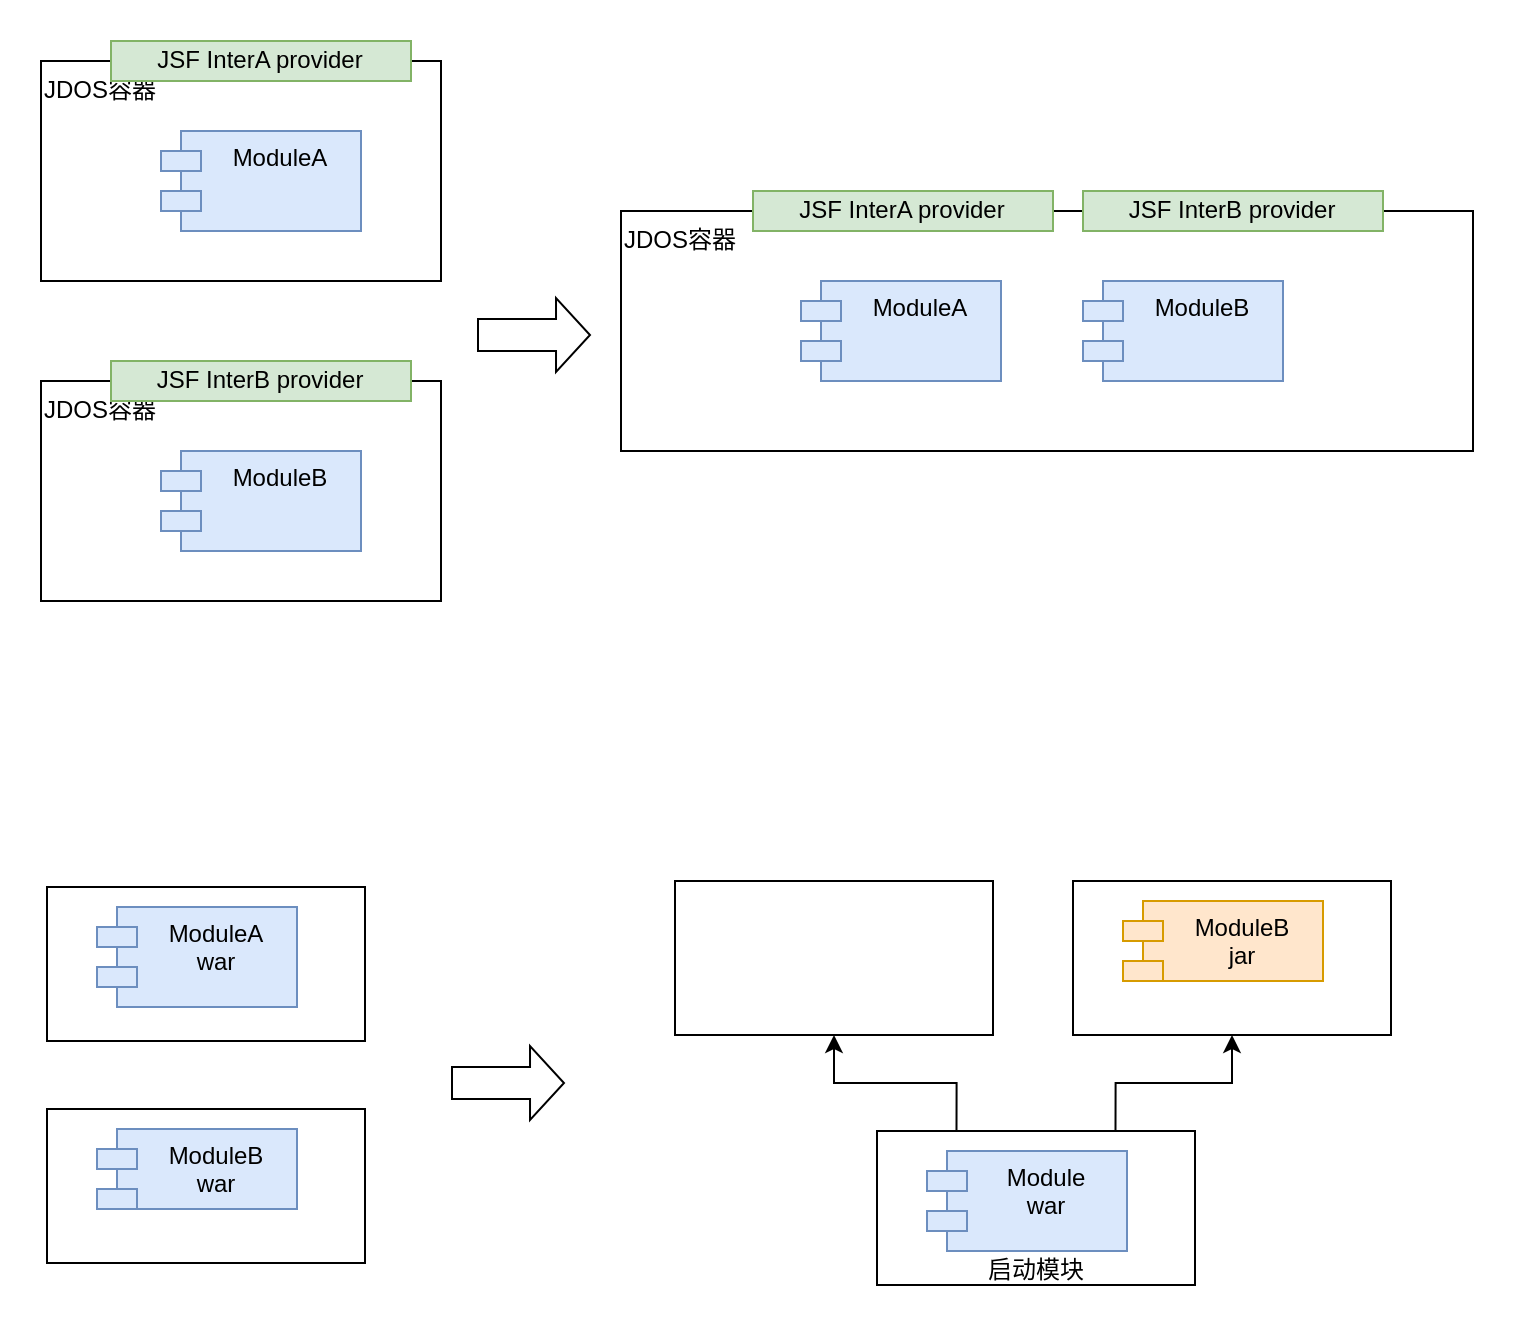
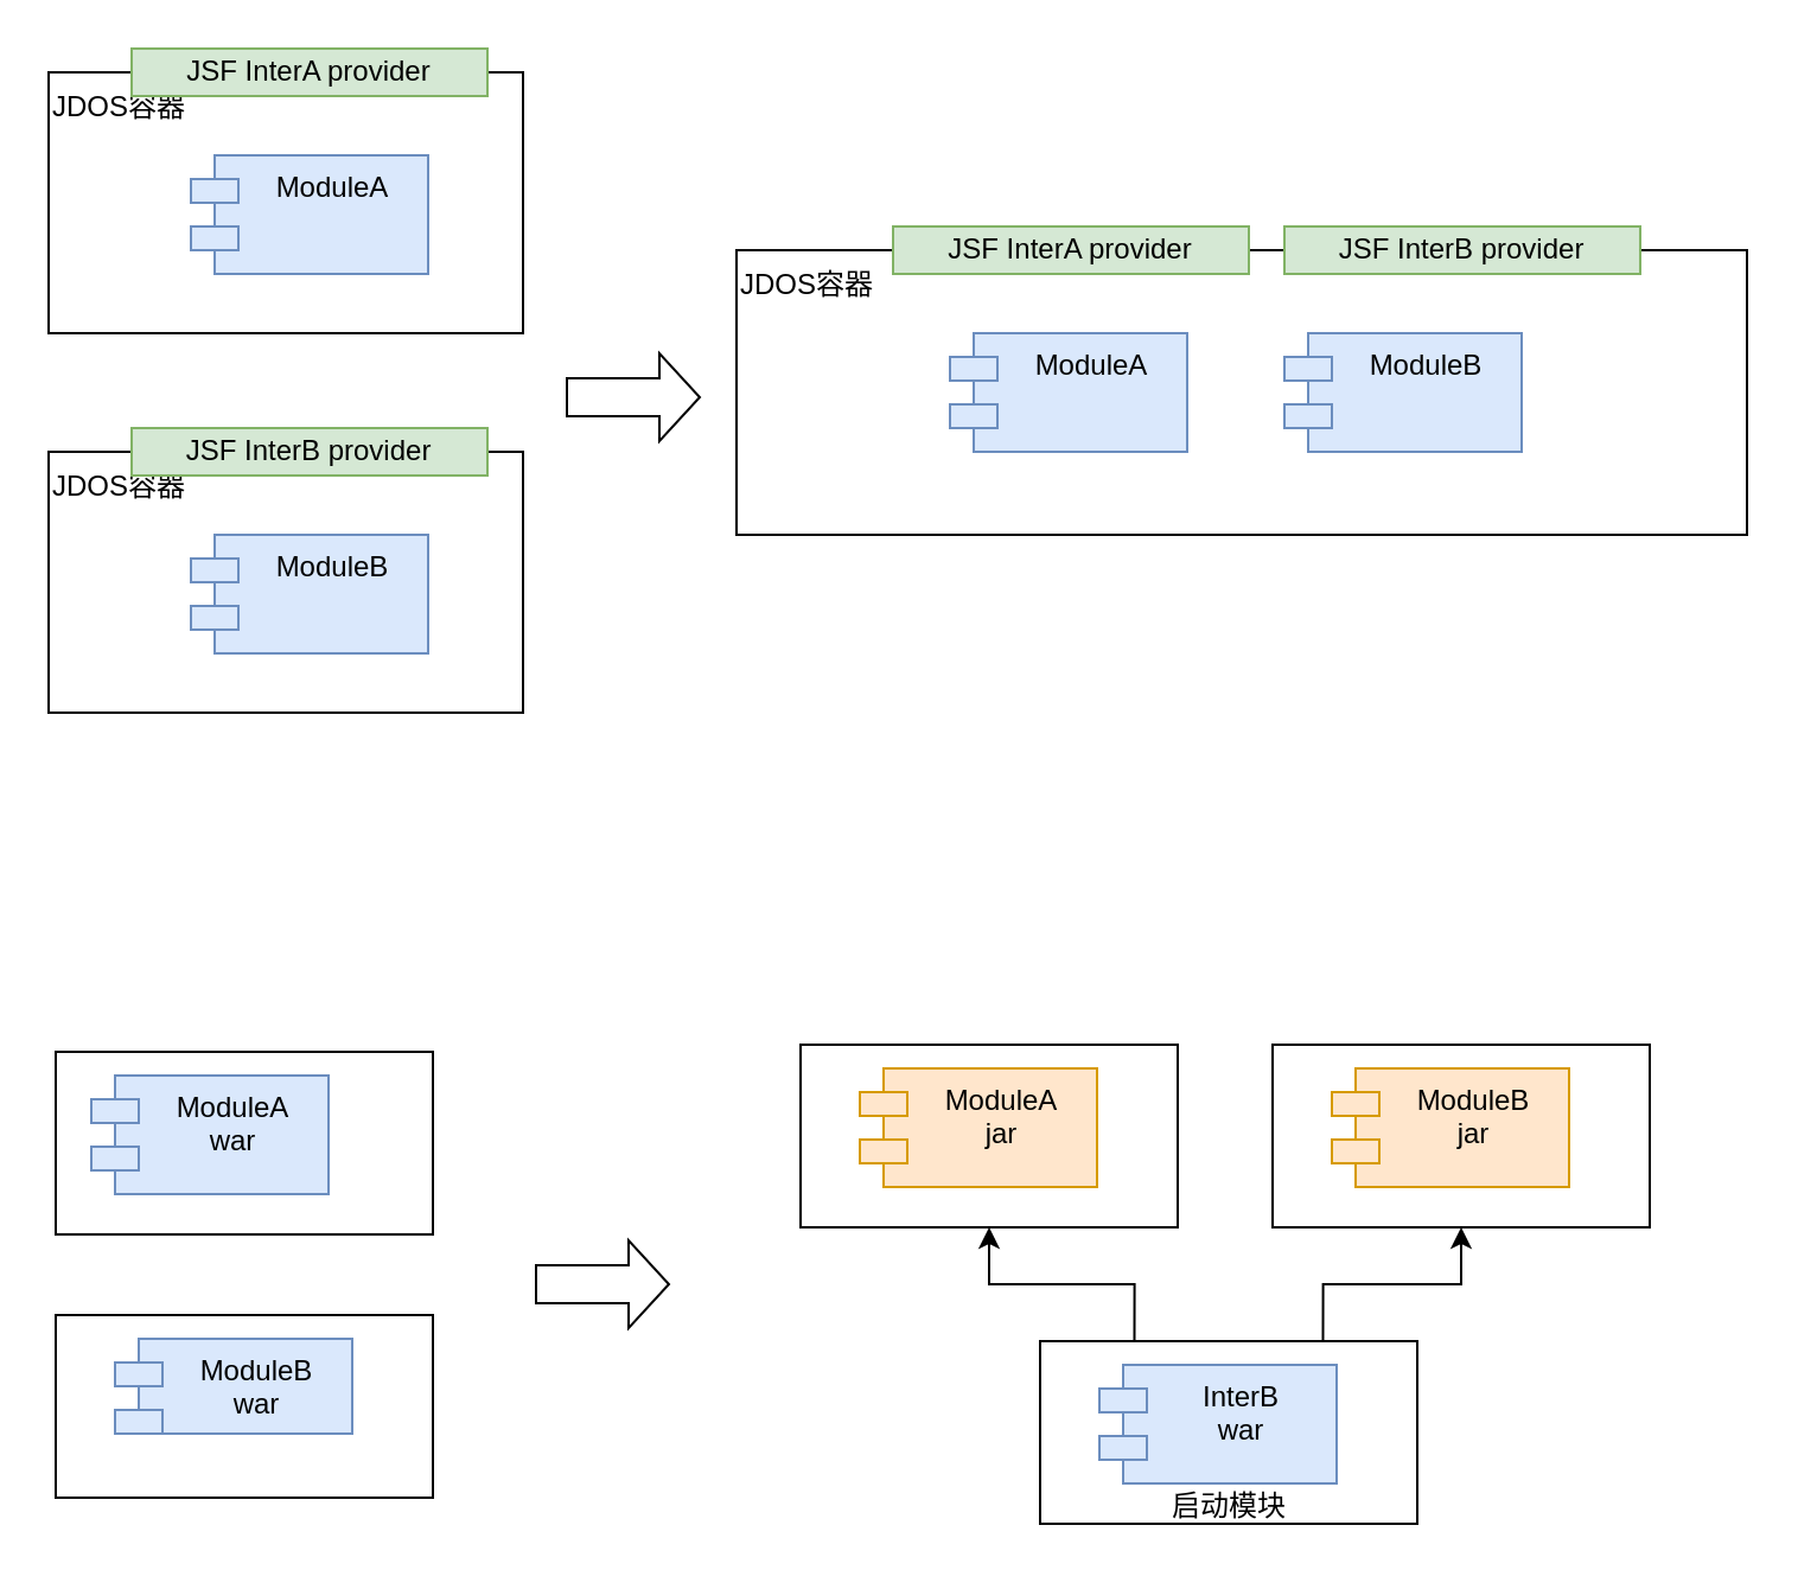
  <mxCell id="0" />
  <mxCell id="1" parent="0" />
  <mxCell id="2" value="" style="html=1;" parent="1" vertex="1"><mxGeometry x="20" y="30" width="200" height="110" as="geometry" /></mxCell>
  <mxCell id="3" value="ModuleA" style="shape=module;align=left;spacingLeft=20;align=center;verticalAlign=top;fillColor=#dae8fc;strokeColor=#6c8ebf;" parent="1" vertex="1"><mxGeometry x="80" y="65" width="100" height="50" as="geometry" /></mxCell>
  <mxCell id="4" value="JDOS容器" style="text;html=1;strokeColor=none;fillColor=none;align=center;verticalAlign=middle;whiteSpace=wrap;rounded=0;" parent="1" vertex="1"><mxGeometry x="20" y="30" width="60" height="30" as="geometry" /></mxCell>
  <mxCell id="5" value="JSF InterA provider" style="rounded=0;whiteSpace=wrap;html=1;fillColor=#d5e8d4;strokeColor=#82b366;" parent="1" vertex="1"><mxGeometry x="55" y="20" width="150" height="20" as="geometry" /></mxCell>
  <mxCell id="6" value="" style="html=1;" parent="1" vertex="1"><mxGeometry x="20" y="190" width="200" height="110" as="geometry" /></mxCell>
  <mxCell id="7" value="ModuleB" style="shape=module;align=left;spacingLeft=20;align=center;verticalAlign=top;fillColor=#dae8fc;strokeColor=#6c8ebf;" parent="1" vertex="1"><mxGeometry x="80" y="225" width="100" height="50" as="geometry" /></mxCell>
  <mxCell id="8" value="JDOS容器" style="text;html=1;strokeColor=none;fillColor=none;align=center;verticalAlign=middle;whiteSpace=wrap;rounded=0;" parent="1" vertex="1"><mxGeometry x="20" y="190" width="60" height="30" as="geometry" /></mxCell>
  <mxCell id="9" value="JSF InterB provider" style="rounded=0;whiteSpace=wrap;html=1;fillColor=#d5e8d4;strokeColor=#82b366;" parent="1" vertex="1"><mxGeometry x="55" y="180" width="150" height="20" as="geometry" /></mxCell>
  <mxCell id="10" value="" style="html=1;" parent="1" vertex="1"><mxGeometry x="310" y="105" width="426" height="120" as="geometry" /></mxCell>
  <mxCell id="11" value="ModuleA" style="shape=module;align=left;spacingLeft=20;align=center;verticalAlign=top;fillColor=#dae8fc;strokeColor=#6c8ebf;" parent="1" vertex="1"><mxGeometry x="400" y="140" width="100" height="50" as="geometry" /></mxCell>
  <mxCell id="12" value="JDOS容器" style="text;html=1;strokeColor=none;fillColor=none;align=center;verticalAlign=middle;whiteSpace=wrap;rounded=0;" parent="1" vertex="1"><mxGeometry x="310" y="105" width="60" height="30" as="geometry" /></mxCell>
  <mxCell id="13" value="JSF InterA provider" style="rounded=0;whiteSpace=wrap;html=1;fillColor=#d5e8d4;strokeColor=#82b366;" parent="1" vertex="1"><mxGeometry x="376" y="95" width="150" height="20" as="geometry" /></mxCell>
  <mxCell id="14" value="ModuleB" style="shape=module;align=left;spacingLeft=20;align=center;verticalAlign=top;fillColor=#dae8fc;strokeColor=#6c8ebf;" parent="1" vertex="1"><mxGeometry x="541" y="140" width="100" height="50" as="geometry" /></mxCell>
  <mxCell id="15" value="JSF InterB provider" style="rounded=0;whiteSpace=wrap;html=1;fillColor=#d5e8d4;strokeColor=#82b366;" parent="1" vertex="1"><mxGeometry x="541" y="95" width="150" height="20" as="geometry" /></mxCell>
  <mxCell id="16" value="" style="rounded=0;whiteSpace=wrap;html=1;" vertex="1" parent="1"><mxGeometry x="23" y="443" width="159" height="77" as="geometry" /></mxCell>
- <mxCell id="17" value="ModuleA&#10;war" style="shape=module;align=left;spacingLeft=20;align=center;verticalAlign=top;fillColor=#dae8fc;strokeColor=#6c8ebf;" vertex="1" parent="1"><mxGeometry x="48" y="453" width="100" height="50" as="geometry" /></mxCell>
+ <mxCell id="17" value="ModuleA&#10;war" style="shape=module;align=left;spacingLeft=20;align=center;verticalAlign=top;fillColor=#dae8fc;strokeColor=#6c8ebf;" vertex="1" parent="1"><mxGeometry x="38" y="453" width="100" height="50" as="geometry" /></mxCell>
  <mxCell id="18" value="" style="rounded=0;whiteSpace=wrap;html=1;" vertex="1" parent="1"><mxGeometry x="23" y="554" width="159" height="77" as="geometry" /></mxCell>
  <mxCell id="19" value="ModuleB&#10;war" style="shape=module;align=left;spacingLeft=20;align=center;verticalAlign=top;fillColor=#dae8fc;strokeColor=#6c8ebf;" vertex="1" parent="1"><mxGeometry x="48" y="564" width="100" height="40" as="geometry" /></mxCell>
  <mxCell id="20" value="" style="rounded=0;whiteSpace=wrap;html=1;" vertex="1" parent="1"><mxGeometry x="337" y="440" width="159" height="77" as="geometry" /></mxCell>
+ <mxCell id="21" value="ModuleA&#10;jar" style="shape=module;align=left;spacingLeft=20;align=center;verticalAlign=top;fillColor=#ffe6cc;strokeColor=#d79b00;" vertex="1" parent="1"><mxGeometry x="362" y="450" width="100" height="50" as="geometry" /></mxCell>
  <mxCell id="22" value="" style="rounded=0;whiteSpace=wrap;html=1;" vertex="1" parent="1"><mxGeometry x="536" y="440" width="159" height="77" as="geometry" /></mxCell>
- <mxCell id="23" value="ModuleB&#10;jar" style="shape=module;align=left;spacingLeft=20;align=center;verticalAlign=top;fillColor=#ffe6cc;strokeColor=#d79b00;" vertex="1" parent="1"><mxGeometry x="561" y="450" width="100" height="40" as="geometry" /></mxCell>
+ <mxCell id="23" value="ModuleB&#10;jar" style="shape=module;align=left;spacingLeft=20;align=center;verticalAlign=top;fillColor=#ffe6cc;strokeColor=#d79b00;" vertex="1" parent="1"><mxGeometry x="561" y="450" width="100" height="50" as="geometry" /></mxCell>
  <mxCell id="24" style="edgeStyle=orthogonalEdgeStyle;rounded=0;orthogonalLoop=1;jettySize=auto;html=1;exitX=0.25;exitY=0;exitDx=0;exitDy=0;" edge="1" parent="1" source="26" target="20"><mxGeometry relative="1" as="geometry" /></mxCell>
  <mxCell id="25" style="edgeStyle=orthogonalEdgeStyle;rounded=0;orthogonalLoop=1;jettySize=auto;html=1;exitX=0.75;exitY=0;exitDx=0;exitDy=0;" edge="1" parent="1" source="26" target="22"><mxGeometry relative="1" as="geometry" /></mxCell>
  <mxCell id="26" value="" style="rounded=0;whiteSpace=wrap;html=1;" vertex="1" parent="1"><mxGeometry x="438" y="565" width="159" height="77" as="geometry" /></mxCell>
- <mxCell id="27" value="Module&#10;war" style="shape=module;align=left;spacingLeft=20;align=center;verticalAlign=top;fillColor=#dae8fc;strokeColor=#6c8ebf;" vertex="1" parent="1"><mxGeometry x="463" y="575" width="100" height="50" as="geometry" /></mxCell>
+ <mxCell id="27" value="InterB&#10;war" style="shape=module;align=left;spacingLeft=20;align=center;verticalAlign=top;fillColor=#dae8fc;strokeColor=#6c8ebf;" vertex="1" parent="1"><mxGeometry x="463" y="575" width="100" height="50" as="geometry" /></mxCell>
  <mxCell id="28" value="启动模块" style="text;html=1;strokeColor=none;fillColor=none;align=center;verticalAlign=middle;whiteSpace=wrap;rounded=0;" vertex="1" parent="1"><mxGeometry x="482.5" y="621" width="70" height="27" as="geometry" /></mxCell>
  <mxCell id="29" value="" style="shape=flexArrow;endArrow=classic;html=1;rounded=0;width=16;endSize=5.33;" edge="1" parent="1"><mxGeometry width="50" height="50" relative="1" as="geometry"><mxPoint x="225" y="541" as="sourcePoint" /><mxPoint x="282" y="541" as="targetPoint" /></mxGeometry></mxCell>
  <mxCell id="30" value="" style="shape=flexArrow;endArrow=classic;html=1;rounded=0;width=16;endSize=5.33;" edge="1" parent="1"><mxGeometry width="50" height="50" relative="1" as="geometry"><mxPoint x="238" y="167" as="sourcePoint" /><mxPoint x="295" y="167" as="targetPoint" /></mxGeometry></mxCell>
